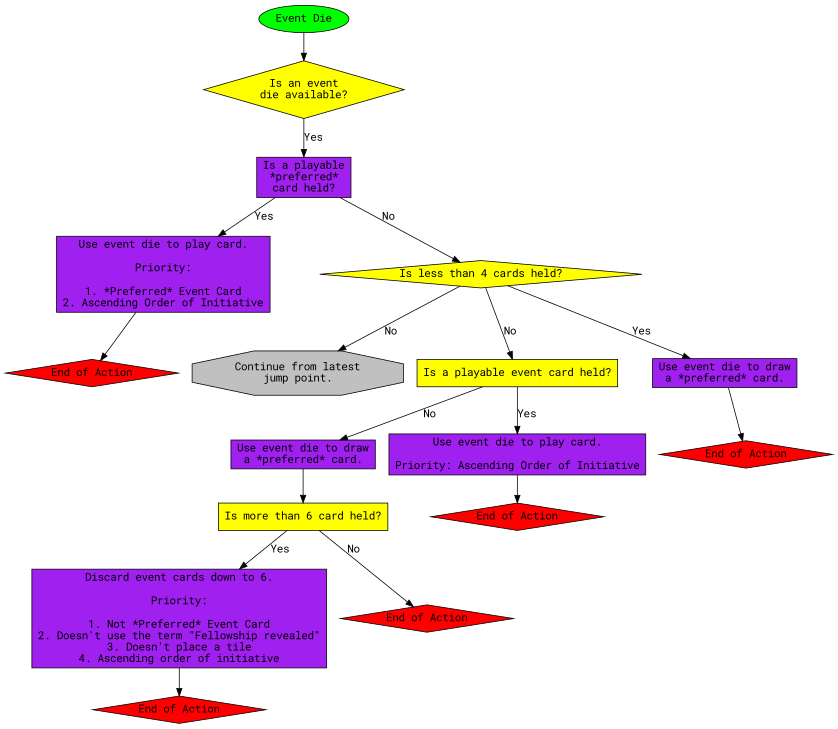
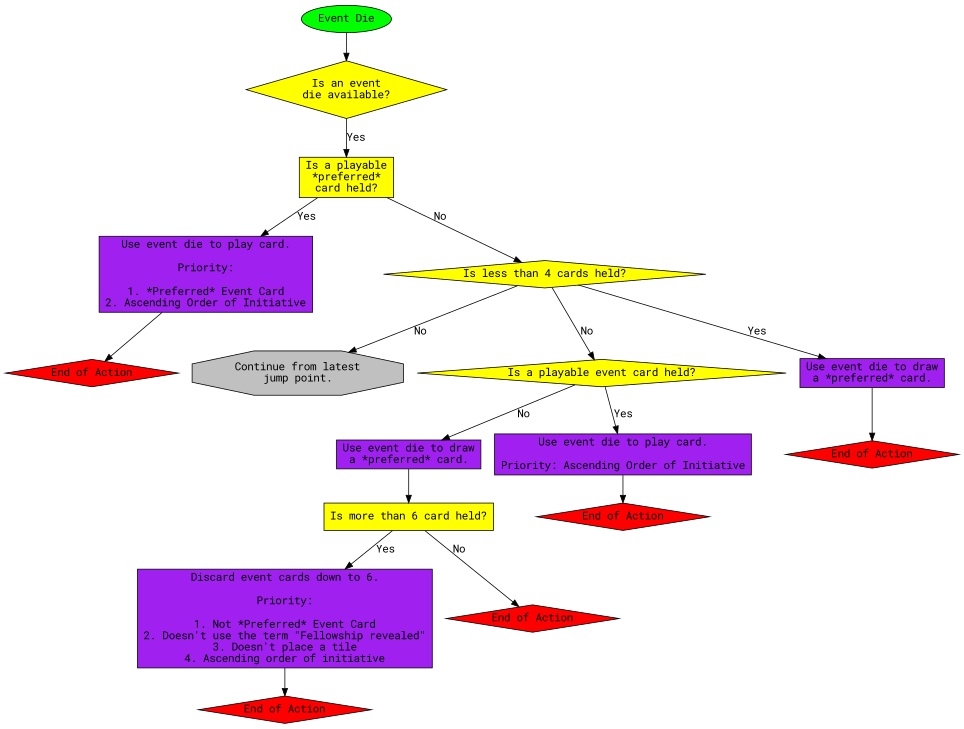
  digraph {
    fontname="Roboto Mono"
    rankdir=TB
    node [fillcolor=yellow fontname="Roboto Mono" shape=box style=filled]
    edge [fontname="Roboto Mono"]
    n1 [fillcolor=green label="Event Die" shape=ellipse]
    n2 [label="Is an event\ndie available?\n" shape=diamond]
-   n3 [fillcolor=purple label="Is a playable\n*preferred*\ncard held?\n"]
+   n3 [label="Is a playable\n*preferred*\ncard held?\n"]
    n4 [fillcolor=purple label="Use event die to play card.\n\nPriority:\n\n1. *Preferred* Event Card\n2. Ascending Order of Initiative\n"]
    n5 [label="Is less than 4 cards held?\n" shape=diamond]
    n6 [fillcolor=grey label="Continue from latest\njump point.\n" shape=octagon]
    n7 [fillcolor=purple label="Use event die to draw\na *preferred* card.\n"]
    n8 [label="Is more than 6 card held?\n"]
    n9 [fillcolor=purple label="Discard event cards down to 6.\n\nPriority:\n\n1. Not *Preferred* Event Card\n2. Doesn't use the term \"Fellowship revealed\"\n3. Doesn't place a tile\n4. Ascending order of initiative\n"]
    n10 [fillcolor=red label="End of Action" shape=diamond]
    n11 [fillcolor=red label="End of Action" shape=diamond]
    n12 [fillcolor=red label="End of Action" shape=diamond]
    n13 [fillcolor=red label="End of Action" shape=diamond]
    n14 [fillcolor=red label="End of Action" shape=diamond]
-   n15 [label="Is a playable event card held?\n"]
+   n15 [label="Is a playable event card held?\n" shape=diamond]
    n16 [fillcolor=purple label="Use event die to draw\na *preferred* card.\n"]
    n17 [fillcolor=purple label="Use event die to play card.\n\nPriority: Ascending Order of Initiative\n"]
    n1 -> n2
    n2 -> n3 [label=Yes]
    n3 -> n4 [label=Yes]
    n3 -> n5 [label=No]
    n4 -> n14
    n5 -> n6 [label=No]
    n5 -> n15 [label=No]
    n5 -> n16 [label=Yes]
    n7 -> n8
    n8 -> n9 [label=Yes]
    n8 -> n10 [label=No]
    n9 -> n11
    n15 -> n7 [label=No]
    n15 -> n17 [label=Yes]
    n16 -> n13
    n17 -> n12
  }
